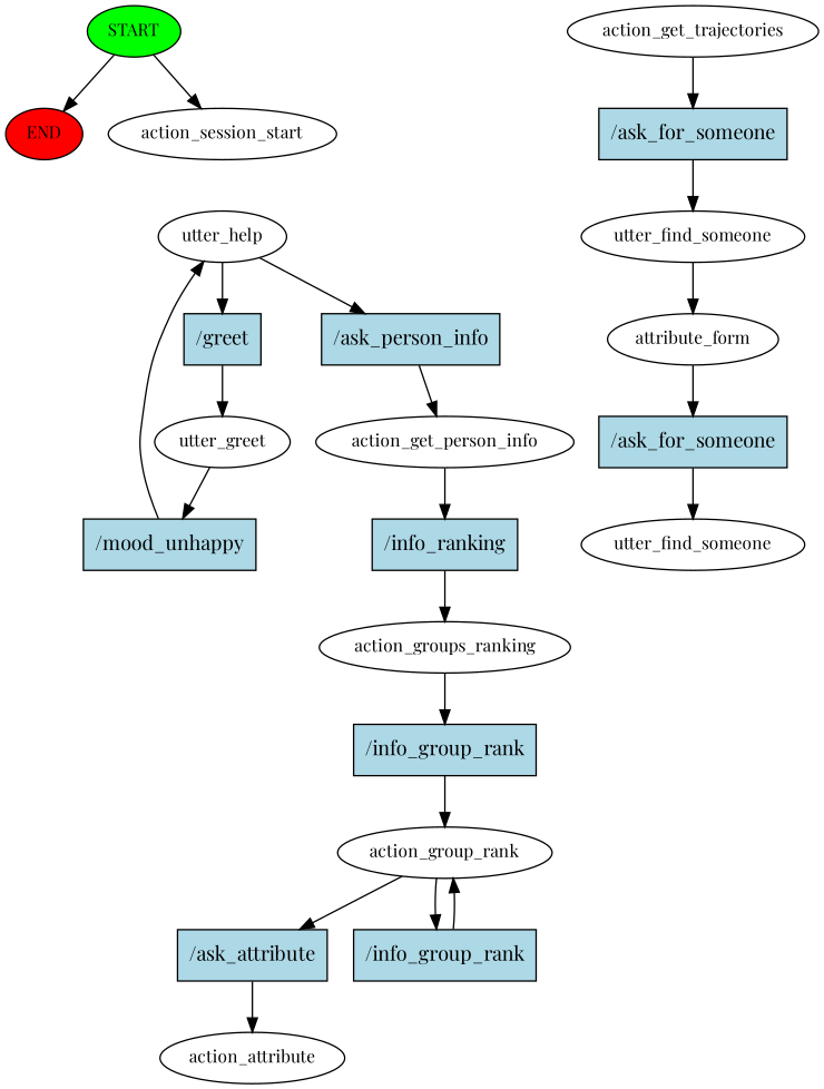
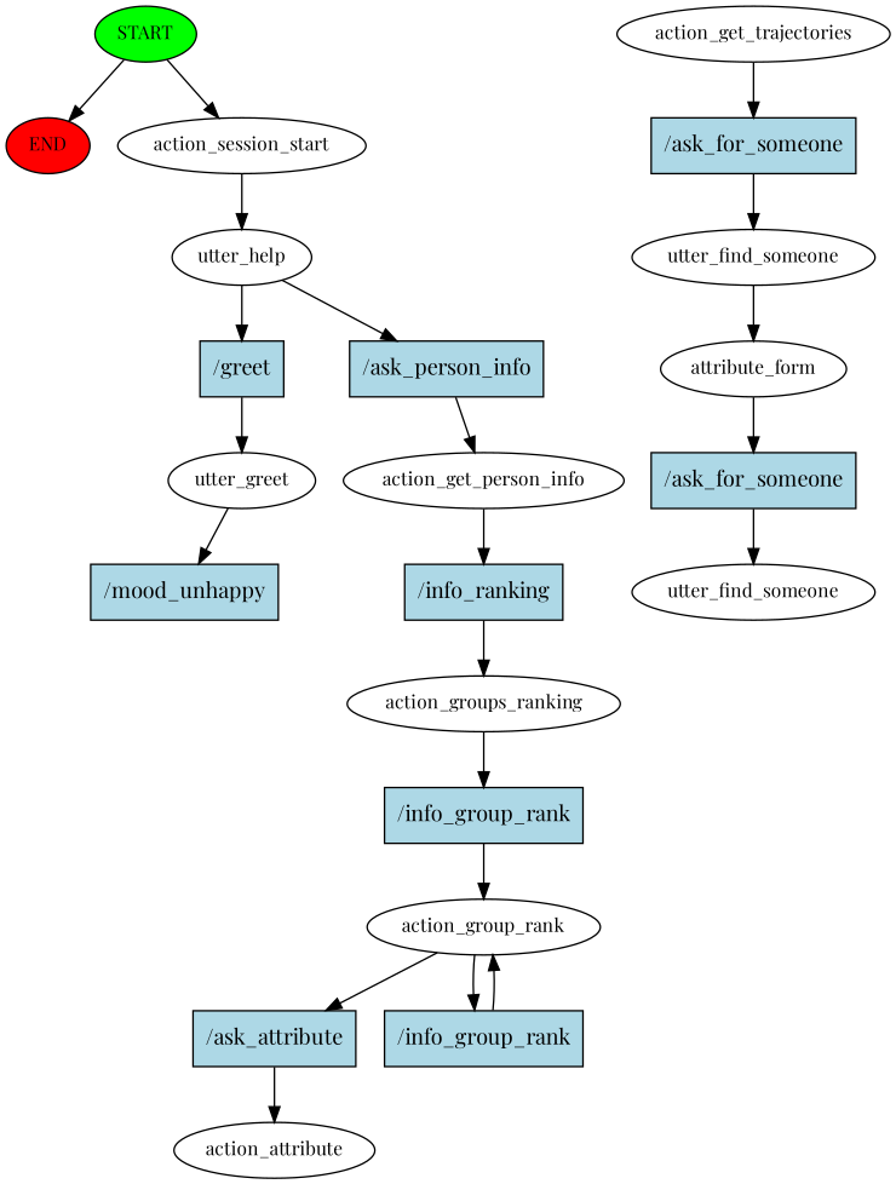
  digraph {
    fontname="Playfair Display"
    node [fontname="Playfair Display" fontsize=12]
    edge [fontname="Playfair Display"]
    n1 [fillcolor=green label=START style=filled]
    n2 [fillcolor=red label=END style=filled]
    n3 [label=action_session_start]
    n4 [fillcolor=lightblue label="/greet" shape=rect style=filled fontsize=""]
    n5 [label=utter_greet]
    n6 [fillcolor=lightblue label="/mood_unhappy" shape=rect style=filled fontsize=""]
    n7 [label=utter_help]
    n8 [fillcolor=lightblue label="/ask_person_info" shape=rect style=filled fontsize=""]
    n9 [label=action_get_person_info]
    n10 [fillcolor=lightblue label="/info_ranking" shape=rect style=filled fontsize=""]
    n11 [label=action_groups_ranking]
    n12 [fillcolor=lightblue label="/info_group_rank" shape=rect style=filled fontsize=""]
    n13 [label=action_group_rank]
    n14 [fillcolor=lightblue label="/ask_attribute" shape=rect style=filled fontsize=""]
    n15 [fillcolor=lightblue label="/info_group_rank" shape=rect style=filled fontsize=""]
    n16 [label=action_attribute]
    n17 [label=action_get_trajectories]
    n18 [fillcolor=lightblue label="/ask_for_someone" shape=rect style=filled fontsize=""]
    n19 [label=utter_find_someone]
    n20 [label=attribute_form]
    n21 [fillcolor=lightblue label="/ask_for_someone" shape=rect style=filled fontsize=""]
    n22 [label=utter_find_someone]
    n1 -> n2
    n1 -> n3
    n4 -> n5
    n5 -> n6
-   n6 -> n7
+   n3 -> n7
    n7 -> n4
    n7 -> n8
    n8 -> n9
    n9 -> n10
    n10 -> n11
    n11 -> n12
    n12 -> n13
    n13 -> n14
    n13 -> n15
    n14 -> n16
    n15 -> n13
    n17 -> n18
    n18 -> n19
    n19 -> n20
    n20 -> n21
    n21 -> n22
  }
